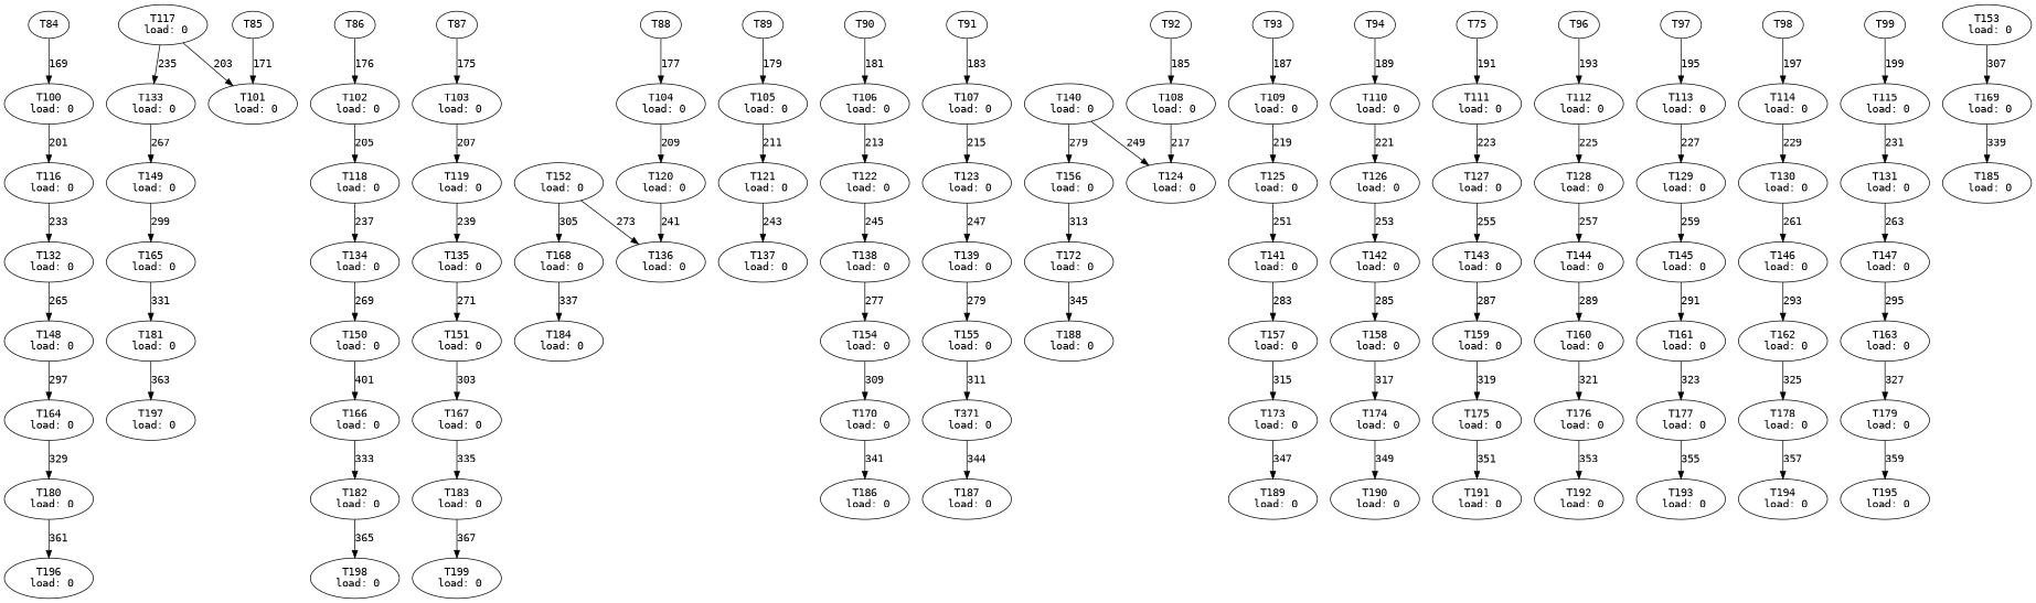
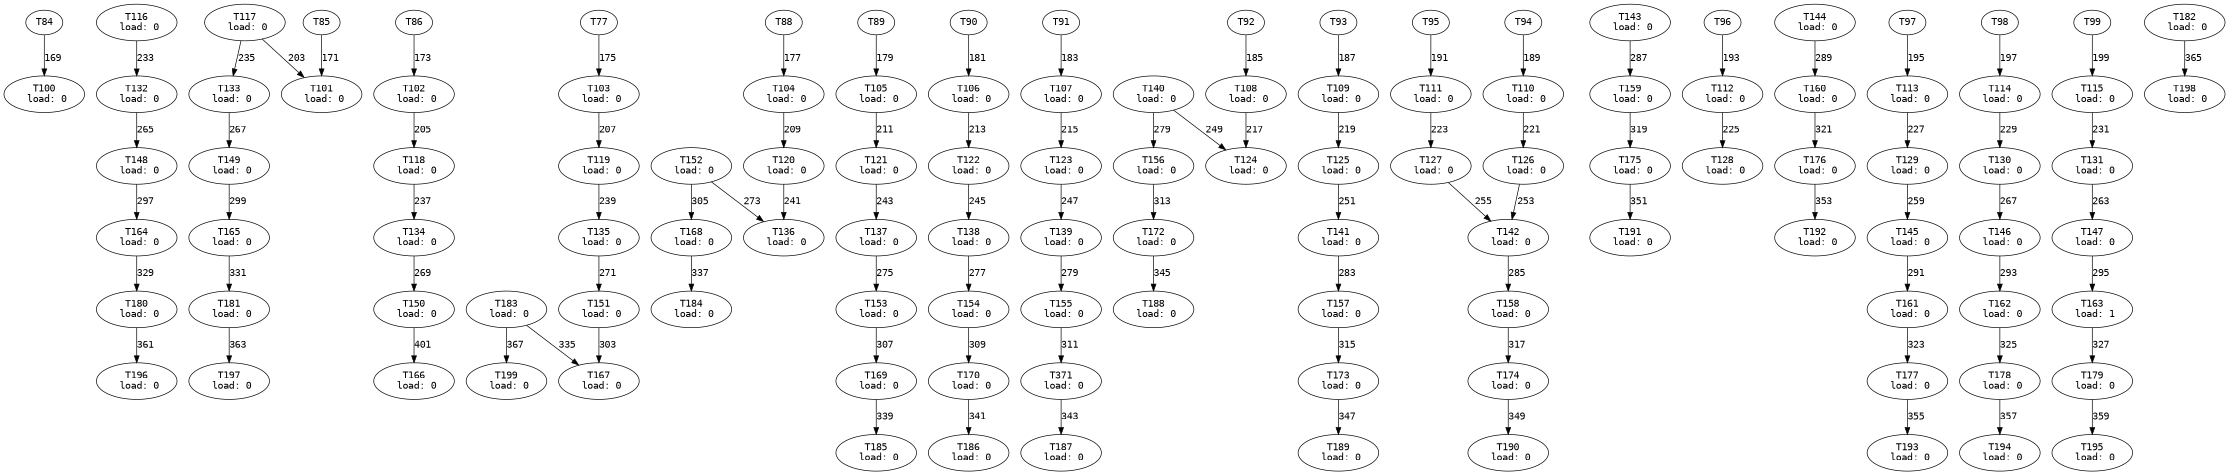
  digraph {
    fontname="DejaVu Sans Mono"
    node [fontname="DejaVu Sans Mono"]
    edge [fontname="DejaVu Sans Mono"]
    n1 [label="T100\n load: 0"]
    n2 [label="T116\n load: 0"]
    n3 [label="T132\n load: 0"]
    T84
    n5 [label="T101\n load: 0"]
    n6 [label="T117\n load: 0"]
    n7 [label="T133\n load: 0"]
    T85
    n9 [label="T102\n load: 0"]
    n10 [label="T118\n load: 0"]
    n11 [label="T134\n load: 0"]
    T86
    n13 [label="T103\n load: 0"]
    n14 [label="T119\n load: 0"]
    n15 [label="T135\n load: 0"]
-   T87
+   T87 [label=T77]
    n17 [label="T104\n load: 0"]
    n18 [label="T120\n load: 0"]
    n19 [label="T136\n load: 0"]
    T88
    n21 [label="T105\n load: 0"]
    n22 [label="T121\n load: 0"]
    n23 [label="T137\n load: 0"]
    T89
    n25 [label="T106\n load: 0"]
    n26 [label="T122\n load: 0"]
    n27 [label="T138\n load: 0"]
    T90
    n29 [label="T107\n load: 0"]
    n30 [label="T123\n load: 0"]
    n31 [label="T139\n load: 0"]
    T91
    n33 [label="T108\n load: 0"]
    n34 [label="T124\n load: 0"]
    T92
    n36 [label="T109\n load: 0"]
    n37 [label="T125\n load: 0"]
    n38 [label="T141\n load: 0"]
    T93
    n40 [label="T110\n load: 0"]
    n41 [label="T126\n load: 0"]
    n42 [label="T142\n load: 0"]
    T94
    n44 [label="T111\n load: 0"]
    n45 [label="T127\n load: 0"]
    n46 [label="T143\n load: 0"]
-   T95 [label=T75]
+   T95
    n48 [label="T112\n load: 0"]
    n49 [label="T128\n load: 0"]
    n50 [label="T144\n load: 0"]
    T96
    n52 [label="T113\n load: 0"]
    n53 [label="T129\n load: 0"]
    n54 [label="T145\n load: 0"]
    T97
    n56 [label="T114\n load: 0"]
    n57 [label="T130\n load: 0"]
    n58 [label="T146\n load: 0"]
    T98
    n60 [label="T115\n load: 0"]
    n61 [label="T131\n load: 0"]
    n62 [label="T147\n load: 0"]
    T99
    n64 [label="T148\n load: 0"]
    n65 [label="T149\n load: 0"]
    n66 [label="T150\n load: 0"]
    n67 [label="T151\n load: 0"]
    n68 [label="T153\n load: 0"]
    n69 [label="T154\n load: 0"]
    n70 [label="T155\n load: 0"]
    n71 [label="T140\n load: 0"]
    n72 [label="T156\n load: 0"]
    n73 [label="T157\n load: 0"]
    n74 [label="T158\n load: 0"]
    n75 [label="T159\n load: 0"]
    n76 [label="T160\n load: 0"]
    n77 [label="T161\n load: 0"]
    n78 [label="T162\n load: 0"]
-   n79 [label="T163\n load: 0"]
+   n79 [label="T163\n load: 1"]
    n80 [label="T164\n load: 0"]
    n81 [label="T165\n load: 0"]
    n82 [label="T166\n load: 0"]
    n83 [label="T167\n load: 0"]
    n84 [label="T152\n load: 0"]
    n85 [label="T168\n load: 0"]
    n86 [label="T169\n load: 0"]
    n87 [label="T170\n load: 0"]
    n88 [label="T371\n load: 0"]
    n89 [label="T172\n load: 0"]
    n90 [label="T173\n load: 0"]
    n91 [label="T174\n load: 0"]
    n92 [label="T175\n load: 0"]
    n93 [label="T176\n load: 0"]
    n94 [label="T177\n load: 0"]
    n95 [label="T178\n load: 0"]
    n96 [label="T179\n load: 0"]
    n97 [label="T180\n load: 0"]
    n98 [label="T181\n load: 0"]
    n99 [label="T182\n load: 0"]
    n100 [label="T183\n load: 0"]
    n101 [label="T184\n load: 0"]
    n102 [label="T185\n load: 0"]
    n103 [label="T186\n load: 0"]
    n104 [label="T187\n load: 0"]
    n105 [label="T188\n load: 0"]
    n106 [label="T189\n load: 0"]
    n107 [label="T190\n load: 0"]
    n108 [label="T191\n load: 0"]
    n109 [label="T192\n load: 0"]
    n110 [label="T193\n load: 0"]
    n111 [label="T194\n load: 0"]
    n112 [label="T195\n load: 0"]
    n113 [label="T196\n load: 0"]
    n114 [label="T197\n load: 0"]
    n115 [label="T198\n load: 0"]
    n116 [label="T199\n load: 0"]
-   n1 -> n2 [label=201]
    n2 -> n3 [label=233]
    n3 -> n64 [label=265]
    T84 -> n1 [label=169]
    n6 -> n5 [label=203]
    n6 -> n7 [label=235]
    n7 -> n65 [label=267]
    T85 -> n5 [label=171]
    n9 -> n10 [label=205]
    n10 -> n11 [label=237]
    n11 -> n66 [label=269]
-   T86 -> n9 [label=176]
+   T86 -> n9 [label=173]
    n13 -> n14 [label=207]
    n14 -> n15 [label=239]
    n15 -> n67 [label=271]
    T87 -> n13 [label=175]
    n17 -> n18 [label=209]
    n18 -> n19 [label=241]
    T88 -> n17 [label=177]
    n21 -> n22 [label=211]
    n22 -> n23 [label=243]
+   n23 -> n68 [label=275]
    T89 -> n21 [label=179]
    n25 -> n26 [label=213]
    n26 -> n27 [label=245]
    n27 -> n69 [label=277]
    T90 -> n25 [label=181]
    n29 -> n30 [label=215]
    n30 -> n31 [label=247]
    n31 -> n70 [label=279]
    T91 -> n29 [label=183]
    n33 -> n34 [label=217]
    T92 -> n33 [label=185]
    n36 -> n37 [label=219]
    n37 -> n38 [label=251]
    n38 -> n73 [label=283]
    T93 -> n36 [label=187]
    n40 -> n41 [label=221]
    n41 -> n42 [label=253]
    n42 -> n74 [label=285]
    T94 -> n40 [label=189]
    n44 -> n45 [label=223]
-   n45 -> n46 [label=255]
+   n45 -> n42 [label=255]
    n46 -> n75 [label=287]
    T95 -> n44 [label=191]
    n48 -> n49 [label=225]
-   n49 -> n50 [label=257]
    n50 -> n76 [label=289]
    T96 -> n48 [label=193]
    n52 -> n53 [label=227]
    n53 -> n54 [label=259]
    n54 -> n77 [label=291]
    T97 -> n52 [label=195]
    n56 -> n57 [label=229]
-   n57 -> n58 [label=261]
+   n57 -> n58 [label=267]
    n58 -> n78 [label=293]
    T98 -> n56 [label=197]
    n60 -> n61 [label=231]
    n61 -> n62 [label=263]
    n62 -> n79 [label=295]
    T99 -> n60 [label=199]
    n64 -> n80 [label=297]
    n65 -> n81 [label=299]
    n66 -> n82 [label=401]
    n67 -> n83 [label=303]
    n68 -> n86 [label=307]
    n69 -> n87 [label=309]
    n70 -> n88 [label=311]
    n71 -> n34 [label=249]
    n71 -> n72 [label=279]
    n72 -> n89 [label=313]
    n73 -> n90 [label=315]
    n74 -> n91 [label=317]
    n75 -> n92 [label=319]
    n76 -> n93 [label=321]
    n77 -> n94 [label=323]
    n78 -> n95 [label=325]
    n79 -> n96 [label=327]
    n80 -> n97 [label=329]
    n81 -> n98 [label=331]
-   n82 -> n99 [label=333]
-   n83 -> n100 [label=335]
+   n100 -> n83 [label=335]
    n84 -> n19 [label=273]
    n84 -> n85 [label=305]
    n85 -> n101 [label=337]
    n86 -> n102 [label=339]
    n87 -> n103 [label=341]
-   n88 -> n104 [label=344]
+   n88 -> n104 [label=343]
    n89 -> n105 [label=345]
    n90 -> n106 [label=347]
    n91 -> n107 [label=349]
    n92 -> n108 [label=351]
    n93 -> n109 [label=353]
    n94 -> n110 [label=355]
    n95 -> n111 [label=357]
    n96 -> n112 [label=359]
    n97 -> n113 [label=361]
    n98 -> n114 [label=363]
    n99 -> n115 [label=365]
    n100 -> n116 [label=367]
  }
